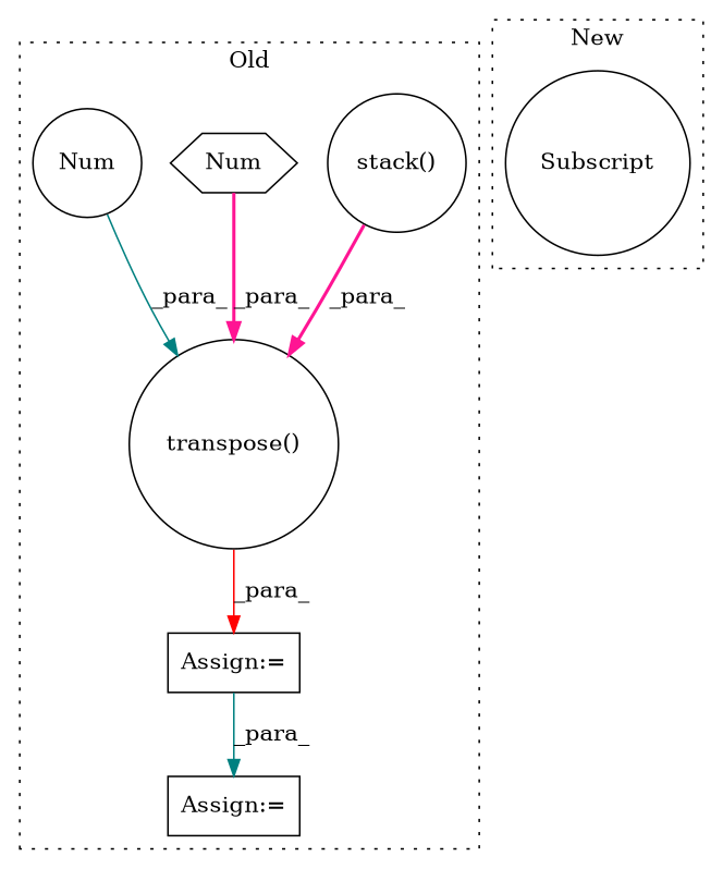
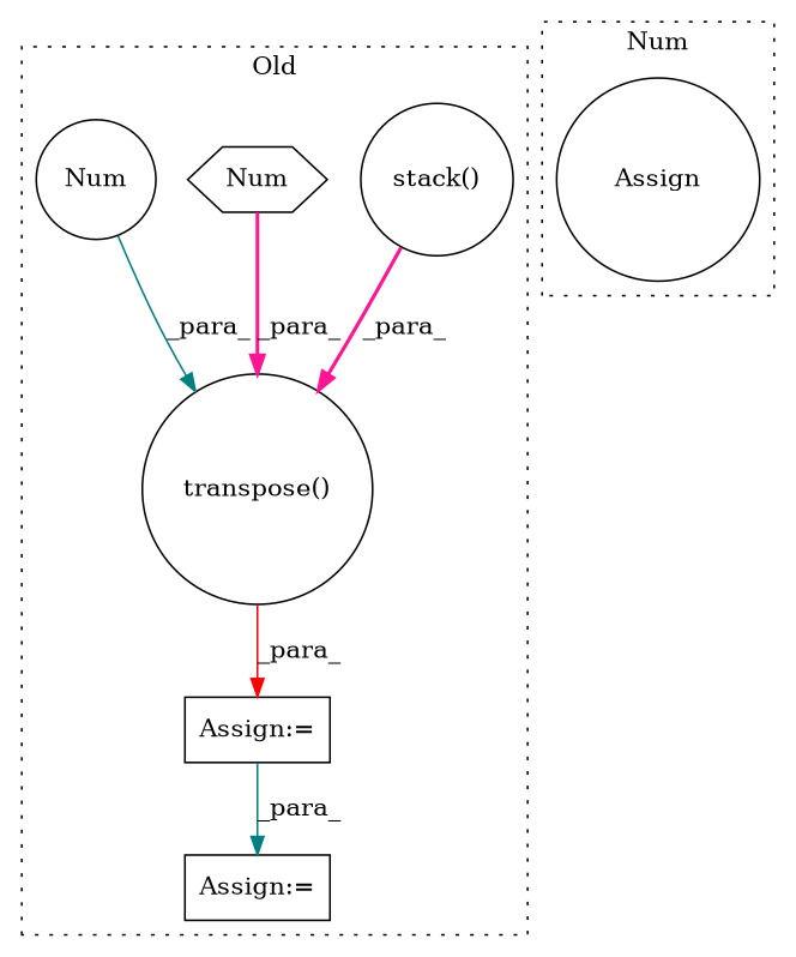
  digraph {
    node [a=75 l=3 shape=circle]
    edge [color=deeppink style=solid]
    n1 [l="12,1" label="stack()" s="7424,7447"]
    n2 [a=68 label="Assign:=" s=7421 shape=box]
    n3 [a=68 label="Assign:=" s=7620 shape=box]
    n4 [l="35,1" label="transpose()" s="7424,7463"]
    n5 [a=76 l=1 label=Num s=7462 shape=hexagon]
    n6 [a=76 l=1 label=Num s=7459]
-   n7 [a=63 l="25,0" label=Subscript s="5008,0"]
+   n7 [a=63 l="25,0" label=Assign s="5008,0"]
    subgraph cluster_1 {
      label=Old
      style=dotted
      n1
      n2
      n3
      n4
      n5
      n6
    }
    subgraph cluster_2 {
-     label=New
+     label=Num
      style=dotted
      n7
    }
    n1 -> n4 [label=_para_ style=bold]
    n2 -> n3 [color=teal label=_para_]
    n4 -> n2 [color=red label=_para_]
    n5 -> n4 [label=_para_ style=bold]
    n6 -> n4 [color=teal label=_para_]
  }
